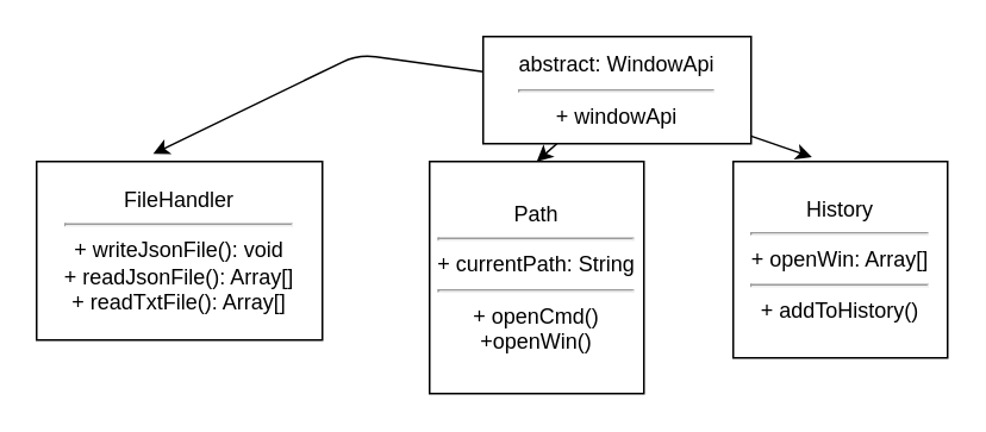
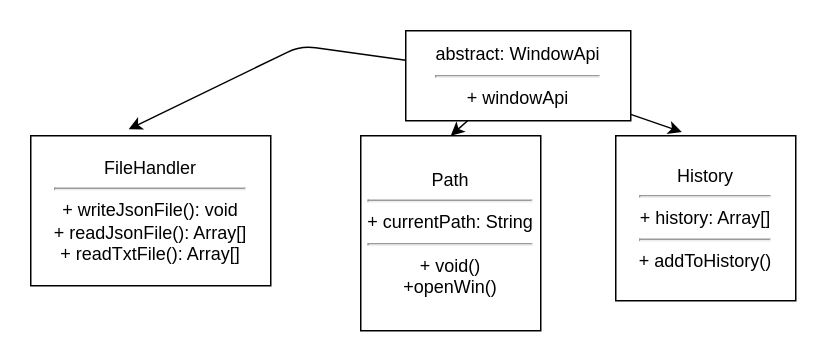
  <mxCell id="0" />
  <mxCell id="1" parent="0" />
  <mxCell id="2" value="FileHandler&lt;br&gt;&lt;hr&gt;+ writeJsonFile(): void&lt;br&gt;+ readJsonFile(): Array[]&lt;br&gt;+ readTxtFile(): Array[]" style="rounded=0;whiteSpace=wrap;html=1;" vertex="1" parent="1"><mxGeometry x="20" y="90" width="160" height="100" as="geometry" /></mxCell>
  <mxCell id="3" style="edgeStyle=none;html=1;entryX=0.408;entryY=-0.043;entryDx=0;entryDy=0;entryPerimeter=0;" edge="1" parent="1" source="6" target="2"><mxGeometry relative="1" as="geometry"><Array as="points"><mxPoint x="200" y="30" /></Array></mxGeometry></mxCell>
  <mxCell id="4" style="edgeStyle=none;html=1;entryX=0.5;entryY=0;entryDx=0;entryDy=0;" edge="1" parent="1" source="6" target="7"><mxGeometry relative="1" as="geometry" /></mxCell>
  <mxCell id="5" style="edgeStyle=none;html=1;entryX=0.367;entryY=-0.023;entryDx=0;entryDy=0;entryPerimeter=0;" edge="1" parent="1" source="6" target="8"><mxGeometry relative="1" as="geometry" /></mxCell>
  <mxCell id="6" value="abstract: WindowApi&lt;br&gt;&lt;hr&gt;+ windowApi" style="rounded=0;whiteSpace=wrap;html=1;" vertex="1" parent="1"><mxGeometry x="270" y="20" width="150" height="60" as="geometry" /></mxCell>
- <mxCell id="7" value="Path&lt;br&gt;&lt;hr&gt;+ currentPath: String&lt;br&gt;&lt;hr&gt;+ openCmd()&lt;br&gt;+openWin()" style="rounded=0;whiteSpace=wrap;html=1;" vertex="1" parent="1"><mxGeometry x="240" y="90" width="120" height="130" as="geometry" /></mxCell>
- <mxCell id="8" value="History&lt;br&gt;&lt;hr&gt;+ openWin: Array[]&lt;hr&gt;+ addToHistory()" style="rounded=0;whiteSpace=wrap;html=1;" vertex="1" parent="1"><mxGeometry x="410" y="90" width="120" height="110" as="geometry" /></mxCell>
+ <mxCell id="7" value="Path&lt;br&gt;&lt;hr&gt;+ currentPath: String&lt;br&gt;&lt;hr&gt;+ void()&lt;br&gt;+openWin()" style="rounded=0;whiteSpace=wrap;html=1;" vertex="1" parent="1"><mxGeometry x="240" y="90" width="120" height="130" as="geometry" /></mxCell>
+ <mxCell id="8" value="History&lt;br&gt;&lt;hr&gt;+ history: Array[]&lt;hr&gt;+ addToHistory()" style="rounded=0;whiteSpace=wrap;html=1;" vertex="1" parent="1"><mxGeometry x="410" y="90" width="120" height="110" as="geometry" /></mxCell>
